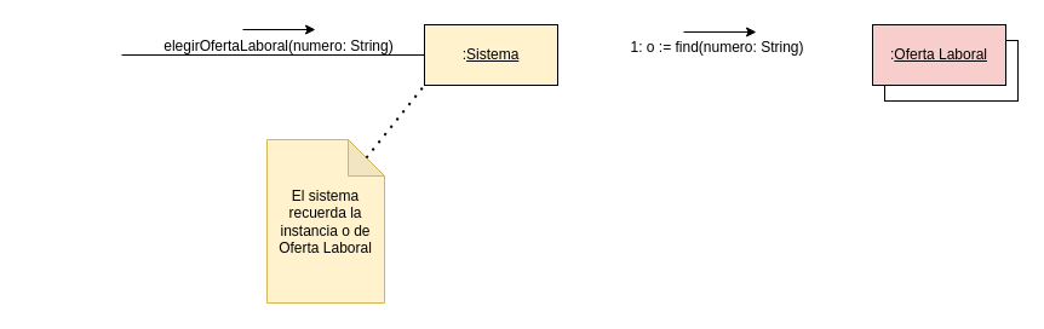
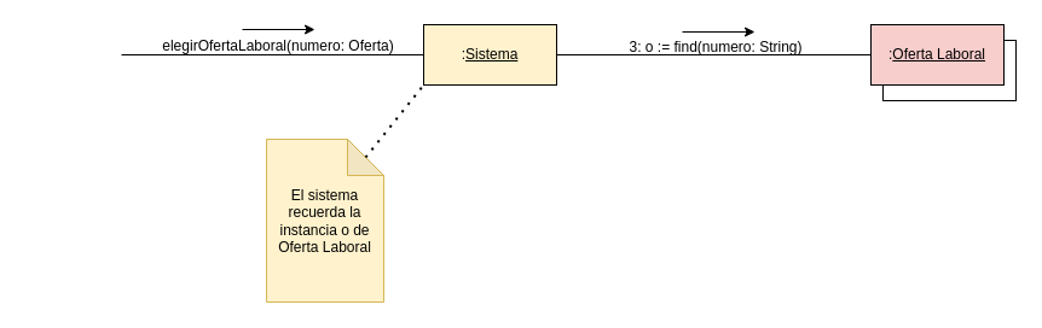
  <mxCell id="0" />
  <mxCell id="1" parent="0" />
  <mxCell id="2" value="" style="endArrow=none;html=1;rounded=0;entryX=0;entryY=0.5;entryDx=0;entryDy=0;" edge="1" parent="1"><mxGeometry width="50" height="50" relative="1" as="geometry"><mxPoint x="100" y="45" as="sourcePoint" /><mxPoint x="350" y="45" as="targetPoint" /></mxGeometry></mxCell>
- <mxCell id="3" value="elegirOfertaLaboral(numero: String) " style="text;html=1;strokeColor=none;fillColor=none;align=center;verticalAlign=middle;whiteSpace=wrap;rounded=0;" vertex="1" parent="1"><mxGeometry x="20" y="23" width="420" height="30" as="geometry" /></mxCell>
+ <mxCell id="3" value="elegirOfertaLaboral(numero: Oferta) " style="text;html=1;strokeColor=none;fillColor=none;align=center;verticalAlign=middle;whiteSpace=wrap;rounded=0;" vertex="1" parent="1"><mxGeometry x="20" y="23" width="420" height="30" as="geometry" /></mxCell>
  <mxCell id="4" value="" style="endArrow=classic;html=1;rounded=0;" edge="1" parent="1"><mxGeometry width="50" height="50" relative="1" as="geometry"><mxPoint x="200" y="24" as="sourcePoint" /><mxPoint x="260" y="24" as="targetPoint" /></mxGeometry></mxCell>
  <mxCell id="5" value="" style="rounded=0;whiteSpace=wrap;html=1;" vertex="1" parent="1"><mxGeometry x="730" y="33" width="110" height="50" as="geometry" /></mxCell>
  <mxCell id="6" value=":&lt;u&gt;Oferta Laboral&lt;/u&gt;" style="rounded=0;whiteSpace=wrap;html=1;fillColor=#f8cecc;" vertex="1" parent="1"><mxGeometry x="720" y="20" width="110" height="50" as="geometry" /></mxCell>
  <mxCell id="7" value=":&lt;u&gt;Sistema&lt;/u&gt;" style="rounded=0;whiteSpace=wrap;html=1;fillColor=#fff2cc;" vertex="1" parent="1"><mxGeometry x="350" y="20" width="110" height="50" as="geometry" /></mxCell>
- <mxCell id="9" value="1: o := find(numero: String)" style="text;html=1;strokeColor=none;fillColor=none;align=center;verticalAlign=middle;whiteSpace=wrap;rounded=0;" vertex="1" parent="1"><mxGeometry x="477" y="24" width="230" height="30" as="geometry" /></mxCell>
+ <mxCell id="8" value="" style="endArrow=none;html=1;rounded=0;entryX=0;entryY=0.5;entryDx=0;entryDy=0;exitX=1;exitY=0.5;exitDx=0;exitDy=0;" edge="1" parent="1" source="7" target="6"><mxGeometry width="50" height="50" relative="1" as="geometry"><mxPoint x="490" y="53" as="sourcePoint" /><mxPoint x="540" y="3" as="targetPoint" /></mxGeometry></mxCell>
+ <mxCell id="9" value="3: o := find(numero: String)" style="text;html=1;strokeColor=none;fillColor=none;align=center;verticalAlign=middle;whiteSpace=wrap;rounded=0;" vertex="1" parent="1"><mxGeometry x="477" y="24" width="230" height="30" as="geometry" /></mxCell>
  <mxCell id="10" value="" style="endArrow=classic;html=1;rounded=0;" edge="1" parent="1"><mxGeometry width="50" height="50" relative="1" as="geometry"><mxPoint x="564" y="26" as="sourcePoint" /><mxPoint x="624" y="26" as="targetPoint" /></mxGeometry></mxCell>
  <mxCell id="11" value="El sistema recuerda la instancia o de Oferta Laboral" style="shape=note;whiteSpace=wrap;html=1;backgroundOutline=1;darkOpacity=0.05;fillColor=#fff2cc;strokeColor=#d6b656;" vertex="1" parent="1"><mxGeometry x="220" y="115" width="97" height="135" as="geometry" /></mxCell>
  <mxCell id="12" value="" style="endArrow=none;dashed=1;html=1;dashPattern=1 3;strokeWidth=2;rounded=0;entryX=0;entryY=1;entryDx=0;entryDy=0;exitX=0;exitY=0;exitDx=82;exitDy=15;exitPerimeter=0;" edge="1" parent="1" source="11" target="7"><mxGeometry width="50" height="50" relative="1" as="geometry"><mxPoint x="410" y="235" as="sourcePoint" /><mxPoint x="460" y="185" as="targetPoint" /></mxGeometry></mxCell>
